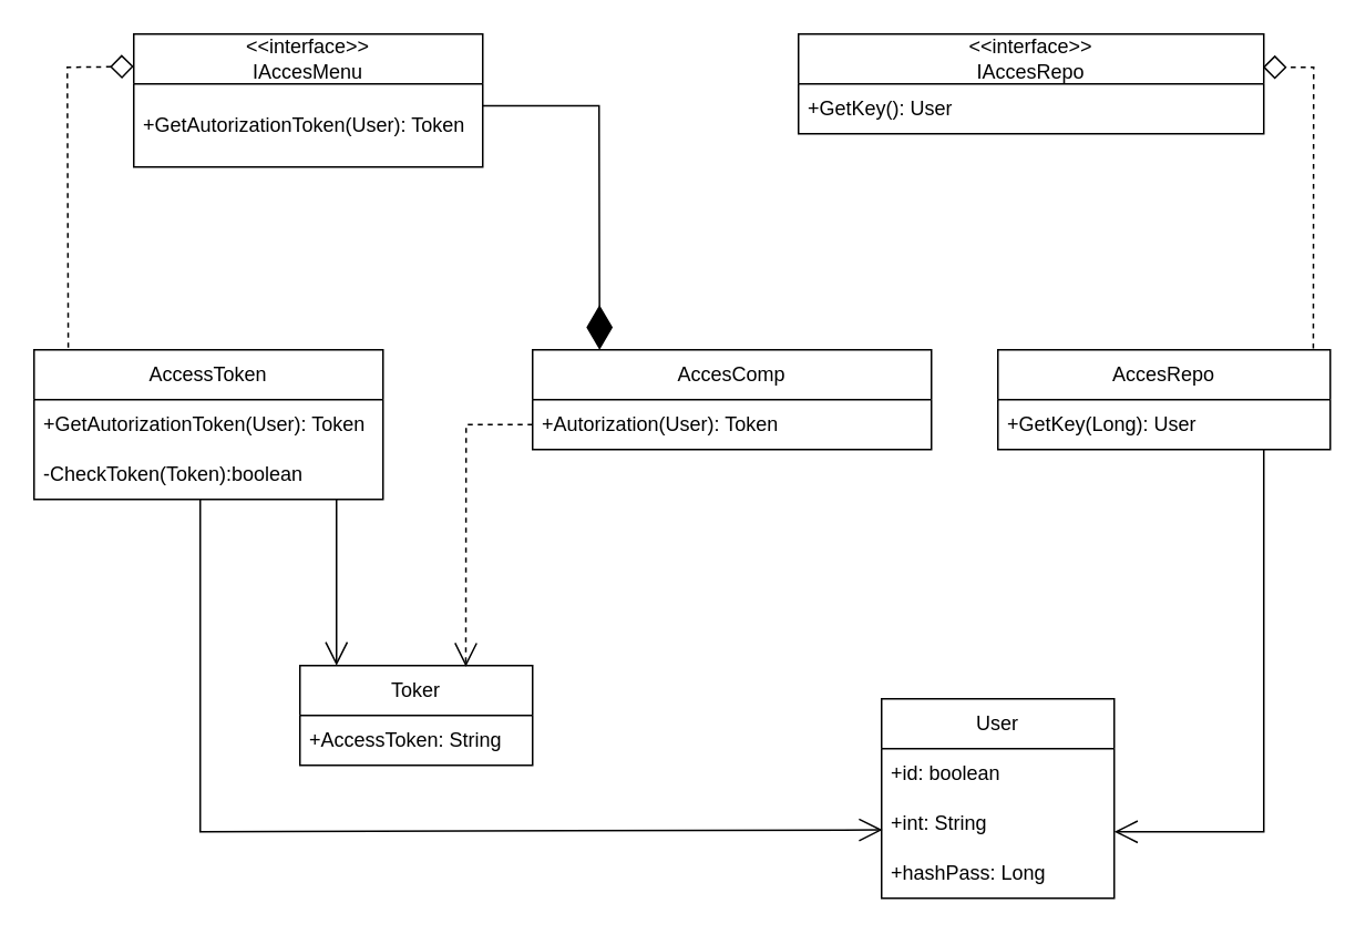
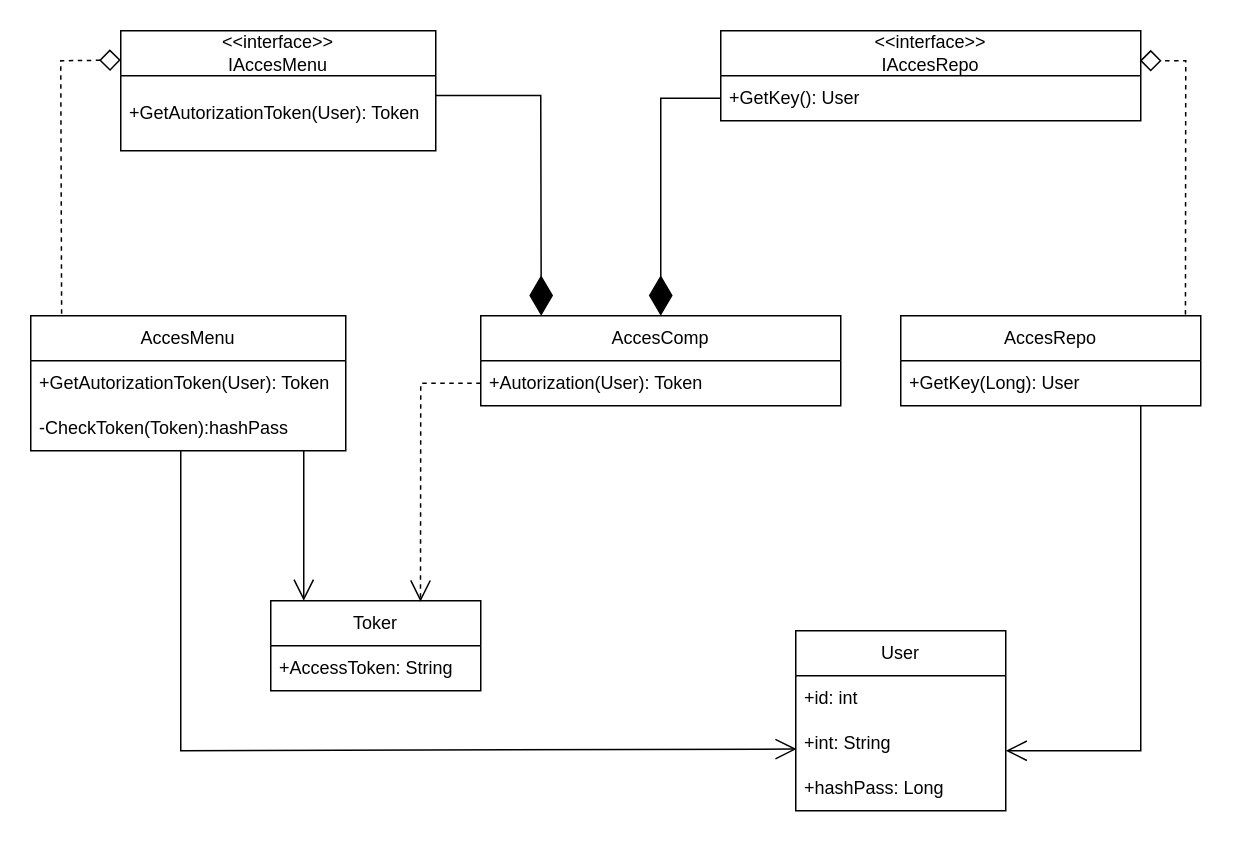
  <mxCell id="0" />
  <mxCell id="1" parent="0" />
  <mxCell id="2" value="&amp;lt;&amp;lt;interface&amp;gt;&amp;gt;&lt;br&gt;IAccesMenu" style="swimlane;fontStyle=0;childLayout=stackLayout;horizontal=1;startSize=30;horizontalStack=0;resizeParent=1;resizeParentMax=0;resizeLast=0;collapsible=1;marginBottom=0;whiteSpace=wrap;html=1;" vertex="1" parent="1"><mxGeometry x="80" y="20" width="210" height="80" as="geometry"><mxRectangle x="80" y="40" width="110" height="40" as="alternateBounds" /></mxGeometry></mxCell>
  <mxCell id="3" value="+GetAutorizationToken(User): Token" style="text;strokeColor=none;fillColor=none;align=left;verticalAlign=middle;spacingLeft=4;spacingRight=4;overflow=hidden;points=[[0,0.5],[1,0.5]];portConstraint=eastwest;rotatable=0;whiteSpace=wrap;html=1;" vertex="1" parent="2"><mxGeometry y="30" width="210" height="50" as="geometry" /></mxCell>
- <mxCell id="4" value="AccessToken" style="swimlane;fontStyle=0;childLayout=stackLayout;horizontal=1;startSize=30;horizontalStack=0;resizeParent=1;resizeParentMax=0;resizeLast=0;collapsible=1;marginBottom=0;whiteSpace=wrap;html=1;" vertex="1" parent="1"><mxGeometry x="20" y="210" width="210" height="90" as="geometry" /></mxCell>
+ <mxCell id="4" value="AccesMenu" style="swimlane;fontStyle=0;childLayout=stackLayout;horizontal=1;startSize=30;horizontalStack=0;resizeParent=1;resizeParentMax=0;resizeLast=0;collapsible=1;marginBottom=0;whiteSpace=wrap;html=1;" vertex="1" parent="1"><mxGeometry x="20" y="210" width="210" height="90" as="geometry" /></mxCell>
  <mxCell id="5" value="+GetAutorizationToken(User): Token" style="text;strokeColor=none;fillColor=none;align=left;verticalAlign=middle;spacingLeft=4;spacingRight=4;overflow=hidden;points=[[0,0.5],[1,0.5]];portConstraint=eastwest;rotatable=0;whiteSpace=wrap;html=1;" vertex="1" parent="4"><mxGeometry y="30" width="210" height="30" as="geometry" /></mxCell>
- <mxCell id="6" value="-CheckToken(Token):boolean" style="text;strokeColor=none;fillColor=none;align=left;verticalAlign=middle;spacingLeft=4;spacingRight=4;overflow=hidden;points=[[0,0.5],[1,0.5]];portConstraint=eastwest;rotatable=0;whiteSpace=wrap;html=1;" vertex="1" parent="4"><mxGeometry y="60" width="210" height="30" as="geometry" /></mxCell>
+ <mxCell id="6" value="-CheckToken(Token):hashPass" style="text;strokeColor=none;fillColor=none;align=left;verticalAlign=middle;spacingLeft=4;spacingRight=4;overflow=hidden;points=[[0,0.5],[1,0.5]];portConstraint=eastwest;rotatable=0;whiteSpace=wrap;html=1;" vertex="1" parent="4"><mxGeometry y="60" width="210" height="30" as="geometry" /></mxCell>
  <mxCell id="7" value="&amp;lt;&amp;lt;interface&amp;gt;&amp;gt;&lt;br&gt;IAccesRepo" style="swimlane;fontStyle=0;childLayout=stackLayout;horizontal=1;startSize=30;horizontalStack=0;resizeParent=1;resizeParentMax=0;resizeLast=0;collapsible=1;marginBottom=0;whiteSpace=wrap;html=1;" vertex="1" parent="1"><mxGeometry x="480" y="20" width="280" height="60" as="geometry" /></mxCell>
  <mxCell id="8" value="+GetKey(): User" style="text;strokeColor=none;fillColor=none;align=left;verticalAlign=middle;spacingLeft=4;spacingRight=4;overflow=hidden;points=[[0,0.5],[1,0.5]];portConstraint=eastwest;rotatable=0;whiteSpace=wrap;html=1;" vertex="1" parent="7"><mxGeometry y="30" width="280" height="30" as="geometry" /></mxCell>
  <mxCell id="9" value="AccesComp" style="swimlane;fontStyle=0;childLayout=stackLayout;horizontal=1;startSize=30;horizontalStack=0;resizeParent=1;resizeParentMax=0;resizeLast=0;collapsible=1;marginBottom=0;whiteSpace=wrap;html=1;" vertex="1" parent="1"><mxGeometry x="320" y="210" width="240" height="60" as="geometry" /></mxCell>
  <mxCell id="10" value="+Autorization(User): Token" style="text;strokeColor=none;fillColor=none;align=left;verticalAlign=middle;spacingLeft=4;spacingRight=4;overflow=hidden;points=[[0,0.5],[1,0.5]];portConstraint=eastwest;rotatable=0;whiteSpace=wrap;html=1;" vertex="1" parent="9"><mxGeometry y="30" width="240" height="30" as="geometry" /></mxCell>
  <mxCell id="11" value="AccesRepo" style="swimlane;fontStyle=0;childLayout=stackLayout;horizontal=1;startSize=30;horizontalStack=0;resizeParent=1;resizeParentMax=0;resizeLast=0;collapsible=1;marginBottom=0;whiteSpace=wrap;html=1;" vertex="1" parent="1"><mxGeometry x="600" y="210" width="200" height="60" as="geometry" /></mxCell>
  <mxCell id="12" value="+GetKey(Long): User" style="text;strokeColor=none;fillColor=none;align=left;verticalAlign=middle;spacingLeft=4;spacingRight=4;overflow=hidden;points=[[0,0.5],[1,0.5]];portConstraint=eastwest;rotatable=0;whiteSpace=wrap;html=1;" vertex="1" parent="11"><mxGeometry y="30" width="200" height="30" as="geometry" /></mxCell>
  <mxCell id="13" value="Toker" style="swimlane;fontStyle=0;childLayout=stackLayout;horizontal=1;startSize=30;horizontalStack=0;resizeParent=1;resizeParentMax=0;resizeLast=0;collapsible=1;marginBottom=0;whiteSpace=wrap;html=1;" vertex="1" parent="1"><mxGeometry x="180" y="400" width="140" height="60" as="geometry" /></mxCell>
  <mxCell id="14" value="+AccessToken: String" style="text;strokeColor=none;fillColor=none;align=left;verticalAlign=middle;spacingLeft=4;spacingRight=4;overflow=hidden;points=[[0,0.5],[1,0.5]];portConstraint=eastwest;rotatable=0;whiteSpace=wrap;html=1;" vertex="1" parent="13"><mxGeometry y="30" width="140" height="30" as="geometry" /></mxCell>
  <mxCell id="15" value="User" style="swimlane;fontStyle=0;childLayout=stackLayout;horizontal=1;startSize=30;horizontalStack=0;resizeParent=1;resizeParentMax=0;resizeLast=0;collapsible=1;marginBottom=0;whiteSpace=wrap;html=1;" vertex="1" parent="1"><mxGeometry x="530" y="420" width="140" height="120" as="geometry" /></mxCell>
- <mxCell id="16" value="+id: boolean" style="text;strokeColor=none;fillColor=none;align=left;verticalAlign=middle;spacingLeft=4;spacingRight=4;overflow=hidden;points=[[0,0.5],[1,0.5]];portConstraint=eastwest;rotatable=0;whiteSpace=wrap;html=1;" vertex="1" parent="15"><mxGeometry y="30" width="140" height="30" as="geometry" /></mxCell>
+ <mxCell id="16" value="+id: int" style="text;strokeColor=none;fillColor=none;align=left;verticalAlign=middle;spacingLeft=4;spacingRight=4;overflow=hidden;points=[[0,0.5],[1,0.5]];portConstraint=eastwest;rotatable=0;whiteSpace=wrap;html=1;" vertex="1" parent="15"><mxGeometry y="30" width="140" height="30" as="geometry" /></mxCell>
  <mxCell id="17" value="+int: String" style="text;strokeColor=none;fillColor=none;align=left;verticalAlign=middle;spacingLeft=4;spacingRight=4;overflow=hidden;points=[[0,0.5],[1,0.5]];portConstraint=eastwest;rotatable=0;whiteSpace=wrap;html=1;" vertex="1" parent="15"><mxGeometry y="60" width="140" height="30" as="geometry" /></mxCell>
  <mxCell id="18" value="+hashPass: Long" style="text;strokeColor=none;fillColor=none;align=left;verticalAlign=middle;spacingLeft=4;spacingRight=4;overflow=hidden;points=[[0,0.5],[1,0.5]];portConstraint=eastwest;rotatable=0;whiteSpace=wrap;html=1;" vertex="1" parent="15"><mxGeometry y="90" width="140" height="30" as="geometry" /></mxCell>
  <mxCell id="19" value="" style="endArrow=diamondThin;endFill=1;endSize=24;html=1;rounded=0;entryX=0.168;entryY=-0.053;entryDx=0;entryDy=0;entryPerimeter=0;" edge="1" parent="1"><mxGeometry width="160" relative="1" as="geometry"><mxPoint x="290" y="63.18" as="sourcePoint" /><mxPoint x="360.32" y="210" as="targetPoint" /><Array as="points"><mxPoint x="360" y="63.18" /></Array></mxGeometry></mxCell>
+ <mxCell id="20" value="" style="endArrow=diamondThin;endFill=1;endSize=24;html=1;rounded=0;exitX=0;exitY=0.5;exitDx=0;exitDy=0;entryX=0.5;entryY=0;entryDx=0;entryDy=0;" edge="1" parent="1" source="8" target="9"><mxGeometry width="160" relative="1" as="geometry"><mxPoint x="520" y="65" as="sourcePoint" /><mxPoint x="490" y="410" as="targetPoint" /><Array as="points"><mxPoint x="440" y="65" /></Array></mxGeometry></mxCell>
  <mxCell id="21" value="" style="endArrow=open;endFill=1;endSize=12;html=1;rounded=0;" edge="1" parent="1"><mxGeometry width="160" relative="1" as="geometry"><mxPoint x="202" y="300" as="sourcePoint" /><mxPoint x="202" y="400" as="targetPoint" /></mxGeometry></mxCell>
  <mxCell id="22" value="" style="endArrow=open;endFill=1;endSize=12;html=1;rounded=0;exitX=0;exitY=0.5;exitDx=0;exitDy=0;entryX=0.713;entryY=0.01;entryDx=0;entryDy=0;entryPerimeter=0;dashed=1;" edge="1" parent="1" source="10" target="13"><mxGeometry width="160" relative="1" as="geometry"><mxPoint x="330" y="410" as="sourcePoint" /><mxPoint x="490" y="410" as="targetPoint" /><Array as="points"><mxPoint x="280" y="255" /></Array></mxGeometry></mxCell>
  <mxCell id="23" value="" style="endArrow=open;endFill=1;endSize=12;html=1;rounded=0;exitX=0.917;exitY=1.089;exitDx=0;exitDy=0;exitPerimeter=0;" edge="1" parent="1"><mxGeometry width="160" relative="1" as="geometry"><mxPoint x="760" y="270" as="sourcePoint" /><mxPoint x="670" y="500" as="targetPoint" /><Array as="points"><mxPoint x="760" y="500" /></Array></mxGeometry></mxCell>
  <mxCell id="24" value="" style="endArrow=open;endFill=1;endSize=12;html=1;rounded=0;entryX=0.004;entryY=0.629;entryDx=0;entryDy=0;entryPerimeter=0;" edge="1" parent="1" target="17"><mxGeometry width="160" relative="1" as="geometry"><mxPoint x="120" y="300" as="sourcePoint" /><mxPoint x="205" y="550" as="targetPoint" /><Array as="points"><mxPoint x="120" y="500" /></Array></mxGeometry></mxCell>
  <mxCell id="25" value="" style="endArrow=diamond;dashed=1;endFill=0;endSize=12;html=1;rounded=0;exitX=0.098;exitY=-0.015;exitDx=0;exitDy=0;exitPerimeter=0;entryX=0;entryY=0.244;entryDx=0;entryDy=0;entryPerimeter=0;" edge="1" parent="1" source="4" target="2"><mxGeometry width="160" relative="1" as="geometry"><mxPoint x="320" y="280" as="sourcePoint" /><mxPoint x="480" y="280" as="targetPoint" /><Array as="points"><mxPoint x="40" y="40" /></Array></mxGeometry></mxCell>
  <mxCell id="26" value="" style="endArrow=diamond;dashed=1;endFill=0;endSize=12;html=1;rounded=0;exitX=0.949;exitY=-0.013;exitDx=0;exitDy=0;exitPerimeter=0;entryX=0.998;entryY=0.332;entryDx=0;entryDy=0;entryPerimeter=0;" edge="1" parent="1" source="11" target="7"><mxGeometry width="160" relative="1" as="geometry"><mxPoint x="650" y="140" as="sourcePoint" /><mxPoint x="810" y="140" as="targetPoint" /><Array as="points"><mxPoint x="790" y="40" /></Array></mxGeometry></mxCell>
